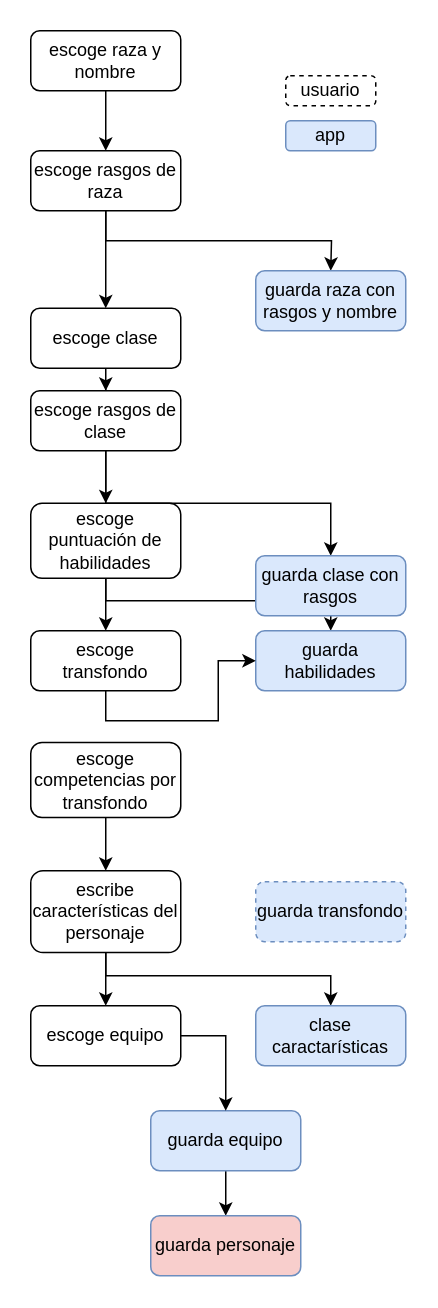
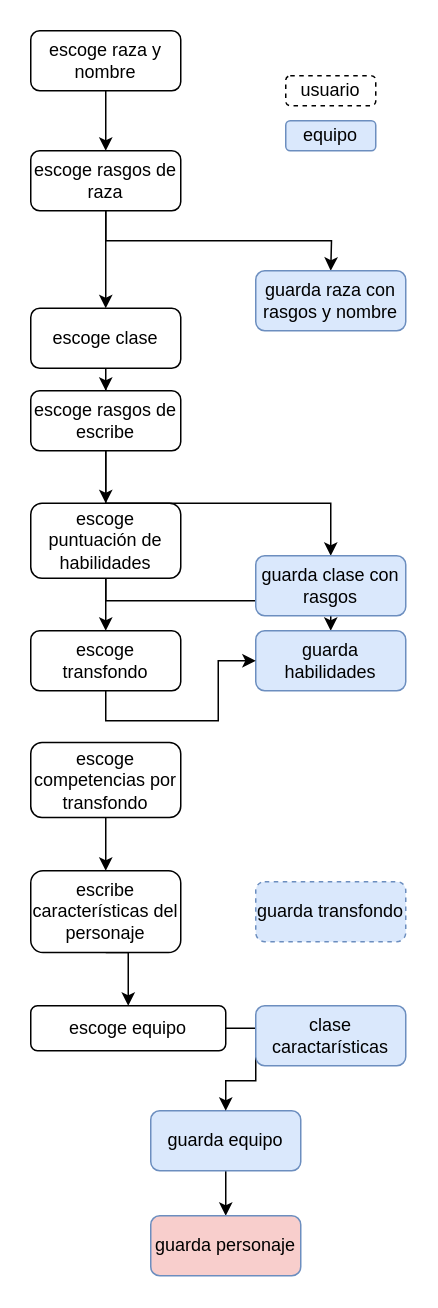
  <mxCell id="0" />
  <mxCell id="1" parent="0" />
  <mxCell id="2" style="edgeStyle=orthogonalEdgeStyle;rounded=0;orthogonalLoop=1;jettySize=auto;html=1;exitX=0.5;exitY=1;exitDx=0;exitDy=0;" parent="1" source="3" target="6" edge="1"><mxGeometry relative="1" as="geometry" /></mxCell>
  <mxCell id="3" value="escoge raza y nombre" style="rounded=1;whiteSpace=wrap;html=1;" parent="1" vertex="1"><mxGeometry x="20" y="20" width="100" height="40" as="geometry" /></mxCell>
  <mxCell id="4" style="edgeStyle=orthogonalEdgeStyle;rounded=0;orthogonalLoop=1;jettySize=auto;html=1;exitX=0.5;exitY=1;exitDx=0;exitDy=0;entryX=0.5;entryY=0;entryDx=0;entryDy=0;" parent="1" source="6" target="8" edge="1"><mxGeometry relative="1" as="geometry" /></mxCell>
  <mxCell id="5" style="edgeStyle=orthogonalEdgeStyle;rounded=0;orthogonalLoop=1;jettySize=auto;html=1;exitX=0.5;exitY=1;exitDx=0;exitDy=0;" parent="1" source="6" edge="1"><mxGeometry relative="1" as="geometry"><mxPoint x="220" y="180" as="targetPoint" /></mxGeometry></mxCell>
  <mxCell id="6" value="escoge rasgos de raza" style="rounded=1;whiteSpace=wrap;html=1;" parent="1" vertex="1"><mxGeometry x="20" y="100" width="100" height="40" as="geometry" /></mxCell>
  <mxCell id="7" value="" style="edgeStyle=orthogonalEdgeStyle;rounded=0;orthogonalLoop=1;jettySize=auto;html=1;" parent="1" source="8" target="11" edge="1"><mxGeometry relative="1" as="geometry" /></mxCell>
  <mxCell id="8" value="escoge clase" style="rounded=1;whiteSpace=wrap;html=1;" parent="1" vertex="1"><mxGeometry x="20" y="205" width="100" height="40" as="geometry" /></mxCell>
  <mxCell id="9" value="" style="edgeStyle=orthogonalEdgeStyle;rounded=0;orthogonalLoop=1;jettySize=auto;html=1;" parent="1" source="11" target="14" edge="1"><mxGeometry relative="1" as="geometry" /></mxCell>
  <mxCell id="10" style="edgeStyle=orthogonalEdgeStyle;rounded=0;orthogonalLoop=1;jettySize=auto;html=1;exitX=0.5;exitY=1;exitDx=0;exitDy=0;entryX=0.5;entryY=0;entryDx=0;entryDy=0;" parent="1" source="11" target="16" edge="1"><mxGeometry relative="1" as="geometry" /></mxCell>
- <mxCell id="11" value="escoge rasgos de clase" style="rounded=1;whiteSpace=wrap;html=1;" parent="1" vertex="1"><mxGeometry x="20" y="260" width="100" height="40" as="geometry" /></mxCell>
+ <mxCell id="11" value="escoge rasgos de escribe" style="rounded=1;whiteSpace=wrap;html=1;" parent="1" vertex="1"><mxGeometry x="20" y="260" width="100" height="40" as="geometry" /></mxCell>
  <mxCell id="12" value="" style="edgeStyle=orthogonalEdgeStyle;rounded=0;orthogonalLoop=1;jettySize=auto;html=1;" parent="1" source="14" edge="1"><mxGeometry relative="1" as="geometry"><mxPoint x="70" y="420" as="targetPoint" /></mxGeometry></mxCell>
  <mxCell id="13" style="edgeStyle=orthogonalEdgeStyle;rounded=0;orthogonalLoop=1;jettySize=auto;html=1;exitX=0.5;exitY=1;exitDx=0;exitDy=0;entryX=0.5;entryY=0;entryDx=0;entryDy=0;" parent="1" source="14" target="17" edge="1"><mxGeometry relative="1" as="geometry"><Array as="points"><mxPoint x="70" y="400" /><mxPoint x="220" y="400" /></Array></mxGeometry></mxCell>
  <mxCell id="14" value="escoge puntuación de habilidades" style="rounded=1;whiteSpace=wrap;html=1;" parent="1" vertex="1"><mxGeometry x="20" y="335" width="100" height="50" as="geometry" /></mxCell>
  <mxCell id="15" value="guarda raza con rasgos y nombre" style="rounded=1;whiteSpace=wrap;html=1;fillColor=#dae8fc;strokeColor=#6c8ebf;" parent="1" vertex="1"><mxGeometry x="170" y="180" width="100" height="40" as="geometry" /></mxCell>
  <mxCell id="16" value="guarda clase con rasgos" style="rounded=1;whiteSpace=wrap;html=1;fillColor=#dae8fc;strokeColor=#6c8ebf;" parent="1" vertex="1"><mxGeometry x="170" y="370" width="100" height="40" as="geometry" /></mxCell>
  <mxCell id="17" value="guarda habilidades" style="rounded=1;whiteSpace=wrap;html=1;fillColor=#dae8fc;strokeColor=#6c8ebf;" parent="1" vertex="1"><mxGeometry x="170" y="420" width="100" height="40" as="geometry" /></mxCell>
  <mxCell id="18" value="" style="edgeStyle=orthogonalEdgeStyle;rounded=0;orthogonalLoop=1;jettySize=auto;html=1;" parent="1" source="19" target="20" edge="1"><mxGeometry relative="1" as="geometry" /></mxCell>
  <mxCell id="19" value="guarda equipo" style="rounded=1;whiteSpace=wrap;html=1;fillColor=#dae8fc;strokeColor=#6c8ebf;" parent="1" vertex="1"><mxGeometry x="100" y="740" width="100" height="40" as="geometry" /></mxCell>
  <mxCell id="20" value="guarda personaje" style="rounded=1;whiteSpace=wrap;html=1;fillColor=#f8cecc;strokeColor=#6c8ebf;" parent="1" vertex="1"><mxGeometry x="100" y="810" width="100" height="40" as="geometry" /></mxCell>
- <mxCell id="21" value="app" style="rounded=1;whiteSpace=wrap;html=1;fillColor=#dae8fc;strokeColor=#6c8ebf;" parent="1" vertex="1"><mxGeometry x="190" y="80" width="60" height="20" as="geometry" /></mxCell>
+ <mxCell id="21" value="equipo" style="rounded=1;whiteSpace=wrap;html=1;fillColor=#dae8fc;strokeColor=#6c8ebf;" parent="1" vertex="1"><mxGeometry x="190" y="80" width="60" height="20" as="geometry" /></mxCell>
  <mxCell id="22" value="usuario" style="rounded=1;whiteSpace=wrap;html=1;dashed=1;" parent="1" vertex="1"><mxGeometry x="190" y="50" width="60" height="20" as="geometry" /></mxCell>
  <mxCell id="23" style="edgeStyle=orthogonalEdgeStyle;rounded=0;orthogonalLoop=1;jettySize=auto;html=1;exitX=0.5;exitY=1;exitDx=0;exitDy=0;" parent="1" source="24" target="17" edge="1"><mxGeometry relative="1" as="geometry" /></mxCell>
  <mxCell id="24" value="escoge transfondo" style="rounded=1;whiteSpace=wrap;html=1;" parent="1" vertex="1"><mxGeometry x="20" y="420" width="100" height="40" as="geometry" /></mxCell>
  <mxCell id="25" style="edgeStyle=orthogonalEdgeStyle;rounded=0;orthogonalLoop=1;jettySize=auto;html=1;exitX=0.5;exitY=1;exitDx=0;exitDy=0;entryX=0.5;entryY=0;entryDx=0;entryDy=0;" parent="1" source="26" target="29" edge="1"><mxGeometry relative="1" as="geometry" /></mxCell>
  <mxCell id="26" value="escoge competencias por transfondo" style="rounded=1;whiteSpace=wrap;html=1;" parent="1" vertex="1"><mxGeometry x="20" y="494.5" width="100" height="50" as="geometry" /></mxCell>
- <mxCell id="27" style="edgeStyle=orthogonalEdgeStyle;rounded=0;orthogonalLoop=1;jettySize=auto;html=1;exitX=0.5;exitY=1;exitDx=0;exitDy=0;" parent="1" source="29" target="33" edge="1"><mxGeometry relative="1" as="geometry"><Array as="points"><mxPoint x="70" y="650" /><mxPoint x="220" y="650" /></Array></mxGeometry></mxCell>
  <mxCell id="28" style="edgeStyle=orthogonalEdgeStyle;rounded=0;orthogonalLoop=1;jettySize=auto;html=1;exitX=0.5;exitY=1;exitDx=0;exitDy=0;entryX=0.5;entryY=0;entryDx=0;entryDy=0;" parent="1" source="29" target="31" edge="1"><mxGeometry relative="1" as="geometry" /></mxCell>
  <mxCell id="29" value="escribe características del personaje" style="rounded=1;whiteSpace=wrap;html=1;" parent="1" vertex="1"><mxGeometry x="20" y="580" width="100" height="54.5" as="geometry" /></mxCell>
  <mxCell id="30" style="edgeStyle=orthogonalEdgeStyle;rounded=0;orthogonalLoop=1;jettySize=auto;html=1;exitX=1;exitY=0.5;exitDx=0;exitDy=0;entryX=0.5;entryY=0;entryDx=0;entryDy=0;" parent="1" source="31" target="19" edge="1"><mxGeometry relative="1" as="geometry" /></mxCell>
- <mxCell id="31" value="escoge equipo" style="rounded=1;whiteSpace=wrap;html=1;" parent="1" vertex="1"><mxGeometry x="20" y="670" width="100" height="40" as="geometry" /></mxCell>
+ <mxCell id="31" value="escoge equipo" style="rounded=1;whiteSpace=wrap;html=1;" parent="1" vertex="1"><mxGeometry x="20" y="670" width="130" height="30" as="geometry" /></mxCell>
  <mxCell id="32" value="guarda transfondo" style="rounded=1;whiteSpace=wrap;html=1;fillColor=#dae8fc;strokeColor=#6c8ebf;dashed=1;" parent="1" vertex="1"><mxGeometry x="170" y="587.25" width="100" height="40" as="geometry" /></mxCell>
  <mxCell id="33" value="clase caractarísticas" style="rounded=1;whiteSpace=wrap;html=1;fillColor=#dae8fc;strokeColor=#6c8ebf;" parent="1" vertex="1"><mxGeometry x="170" y="670" width="100" height="40" as="geometry" /></mxCell>
